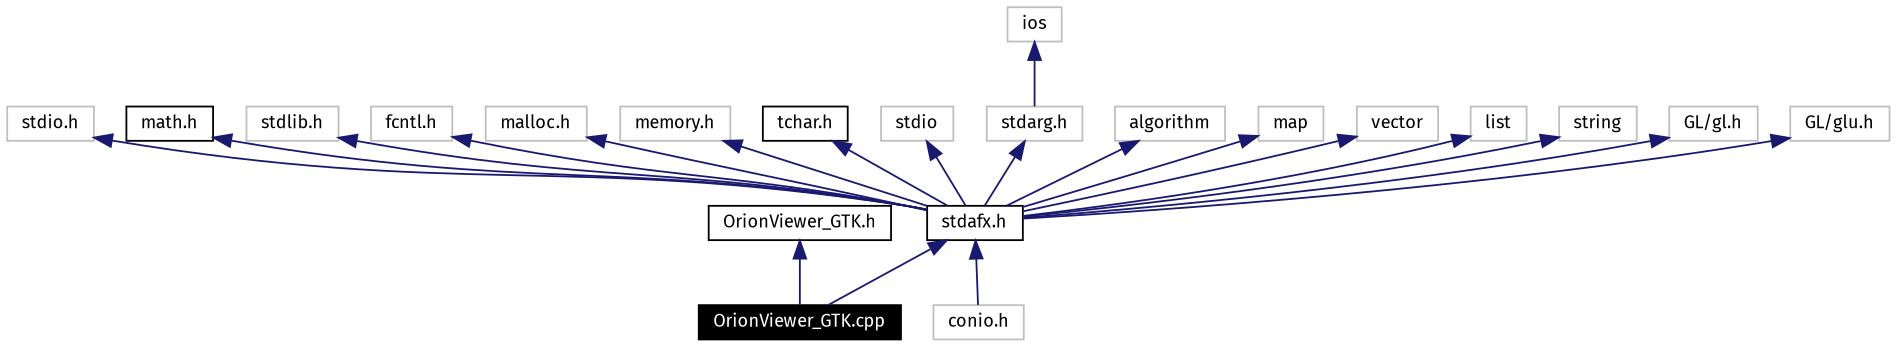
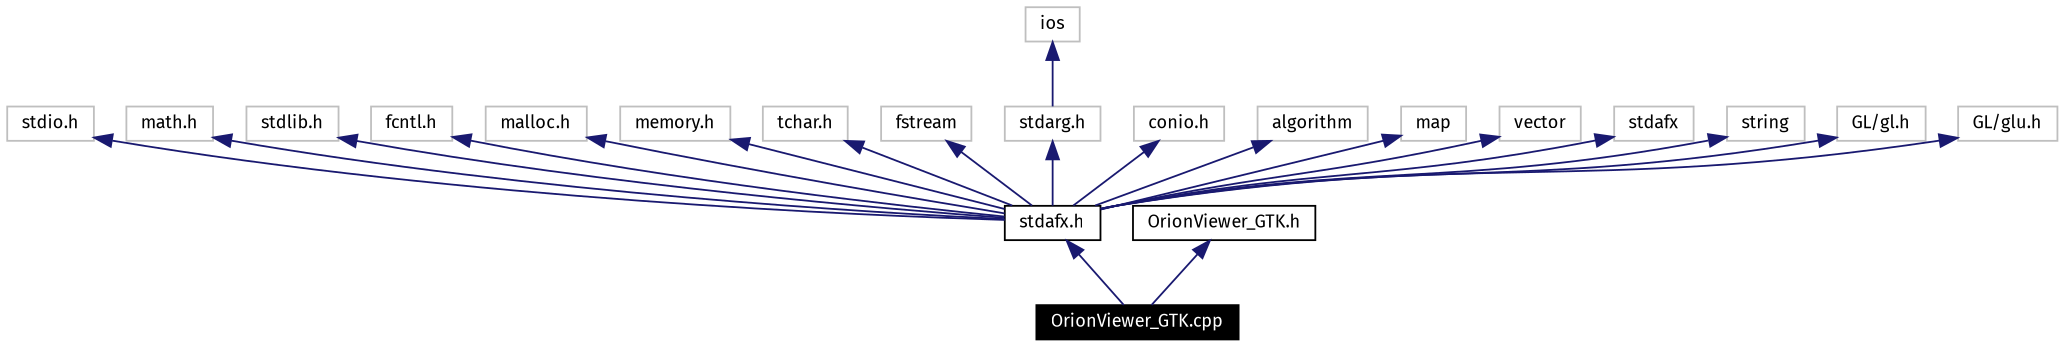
  digraph {
    fontname="Fira Sans"
    node [color=grey75 fontname="Fira Sans" fontsize=10 shape=box]
    edge [color=midnightblue dir=back fontname="Fira Sans" fontsize=10 style=solid]
    n1 [color=black fontcolor=white height=0.2 label="OrionViewer_GTK.cpp" style=filled width=0.4]
    n2 [color=black height=0.2 label="stdafx.h" width=0.4]
    n3 [height=0.2 label="stdio.h" width=0.4]
-   n4 [color=black height=0.2 label="math.h" width=0.4]
+   n4 [height=0.2 label="math.h" width=0.4]
    n5 [height=0.2 label="stdlib.h" width=0.4]
    n6 [height=0.2 label="fcntl.h" width=0.4]
    n7 [height=0.2 label="malloc.h" width=0.4]
    n8 [height=0.2 label="memory.h" width=0.4]
-   n9 [color=black height=0.2 label="tchar.h" width=0.4]
-   n10 [height=0.2 label=stdio width=0.4]
+   n9 [height=0.2 label="tchar.h" width=0.4]
+   n10 [height=0.2 label=fstream width=0.4]
    n11 [height=0.2 label=ios width=0.4]
    n12 [height=0.2 label="stdarg.h" width=0.4]
    n13 [height=0.2 label="conio.h" width=0.4]
    n14 [height=0.2 label=algorithm width=0.4]
    n15 [height=0.2 label=map width=0.4]
    n16 [height=0.2 label=vector width=0.4]
-   n17 [height=0.2 label=list width=0.4]
+   n17 [height=0.2 label=stdafx width=0.4]
    n18 [height=0.2 label=string width=0.4]
    n19 [height=0.2 label="GL/gl.h" width=0.4]
    n20 [height=0.2 label="GL/glu.h" width=0.4]
    n21 [color=black height=0.2 label="OrionViewer_GTK.h" width=0.4]
    n2 -> n1
    n3 -> n2
    n4 -> n2
    n5 -> n2
    n6 -> n2
    n7 -> n2
    n8 -> n2
    n9 -> n2
    n10 -> n2
    n11 -> n12
    n12 -> n2
-   n2 -> n13
+   n13 -> n2
    n14 -> n2
    n15 -> n2
    n16 -> n2
    n17 -> n2
    n18 -> n2
    n19 -> n2
    n20 -> n2
    n21 -> n1
  }
